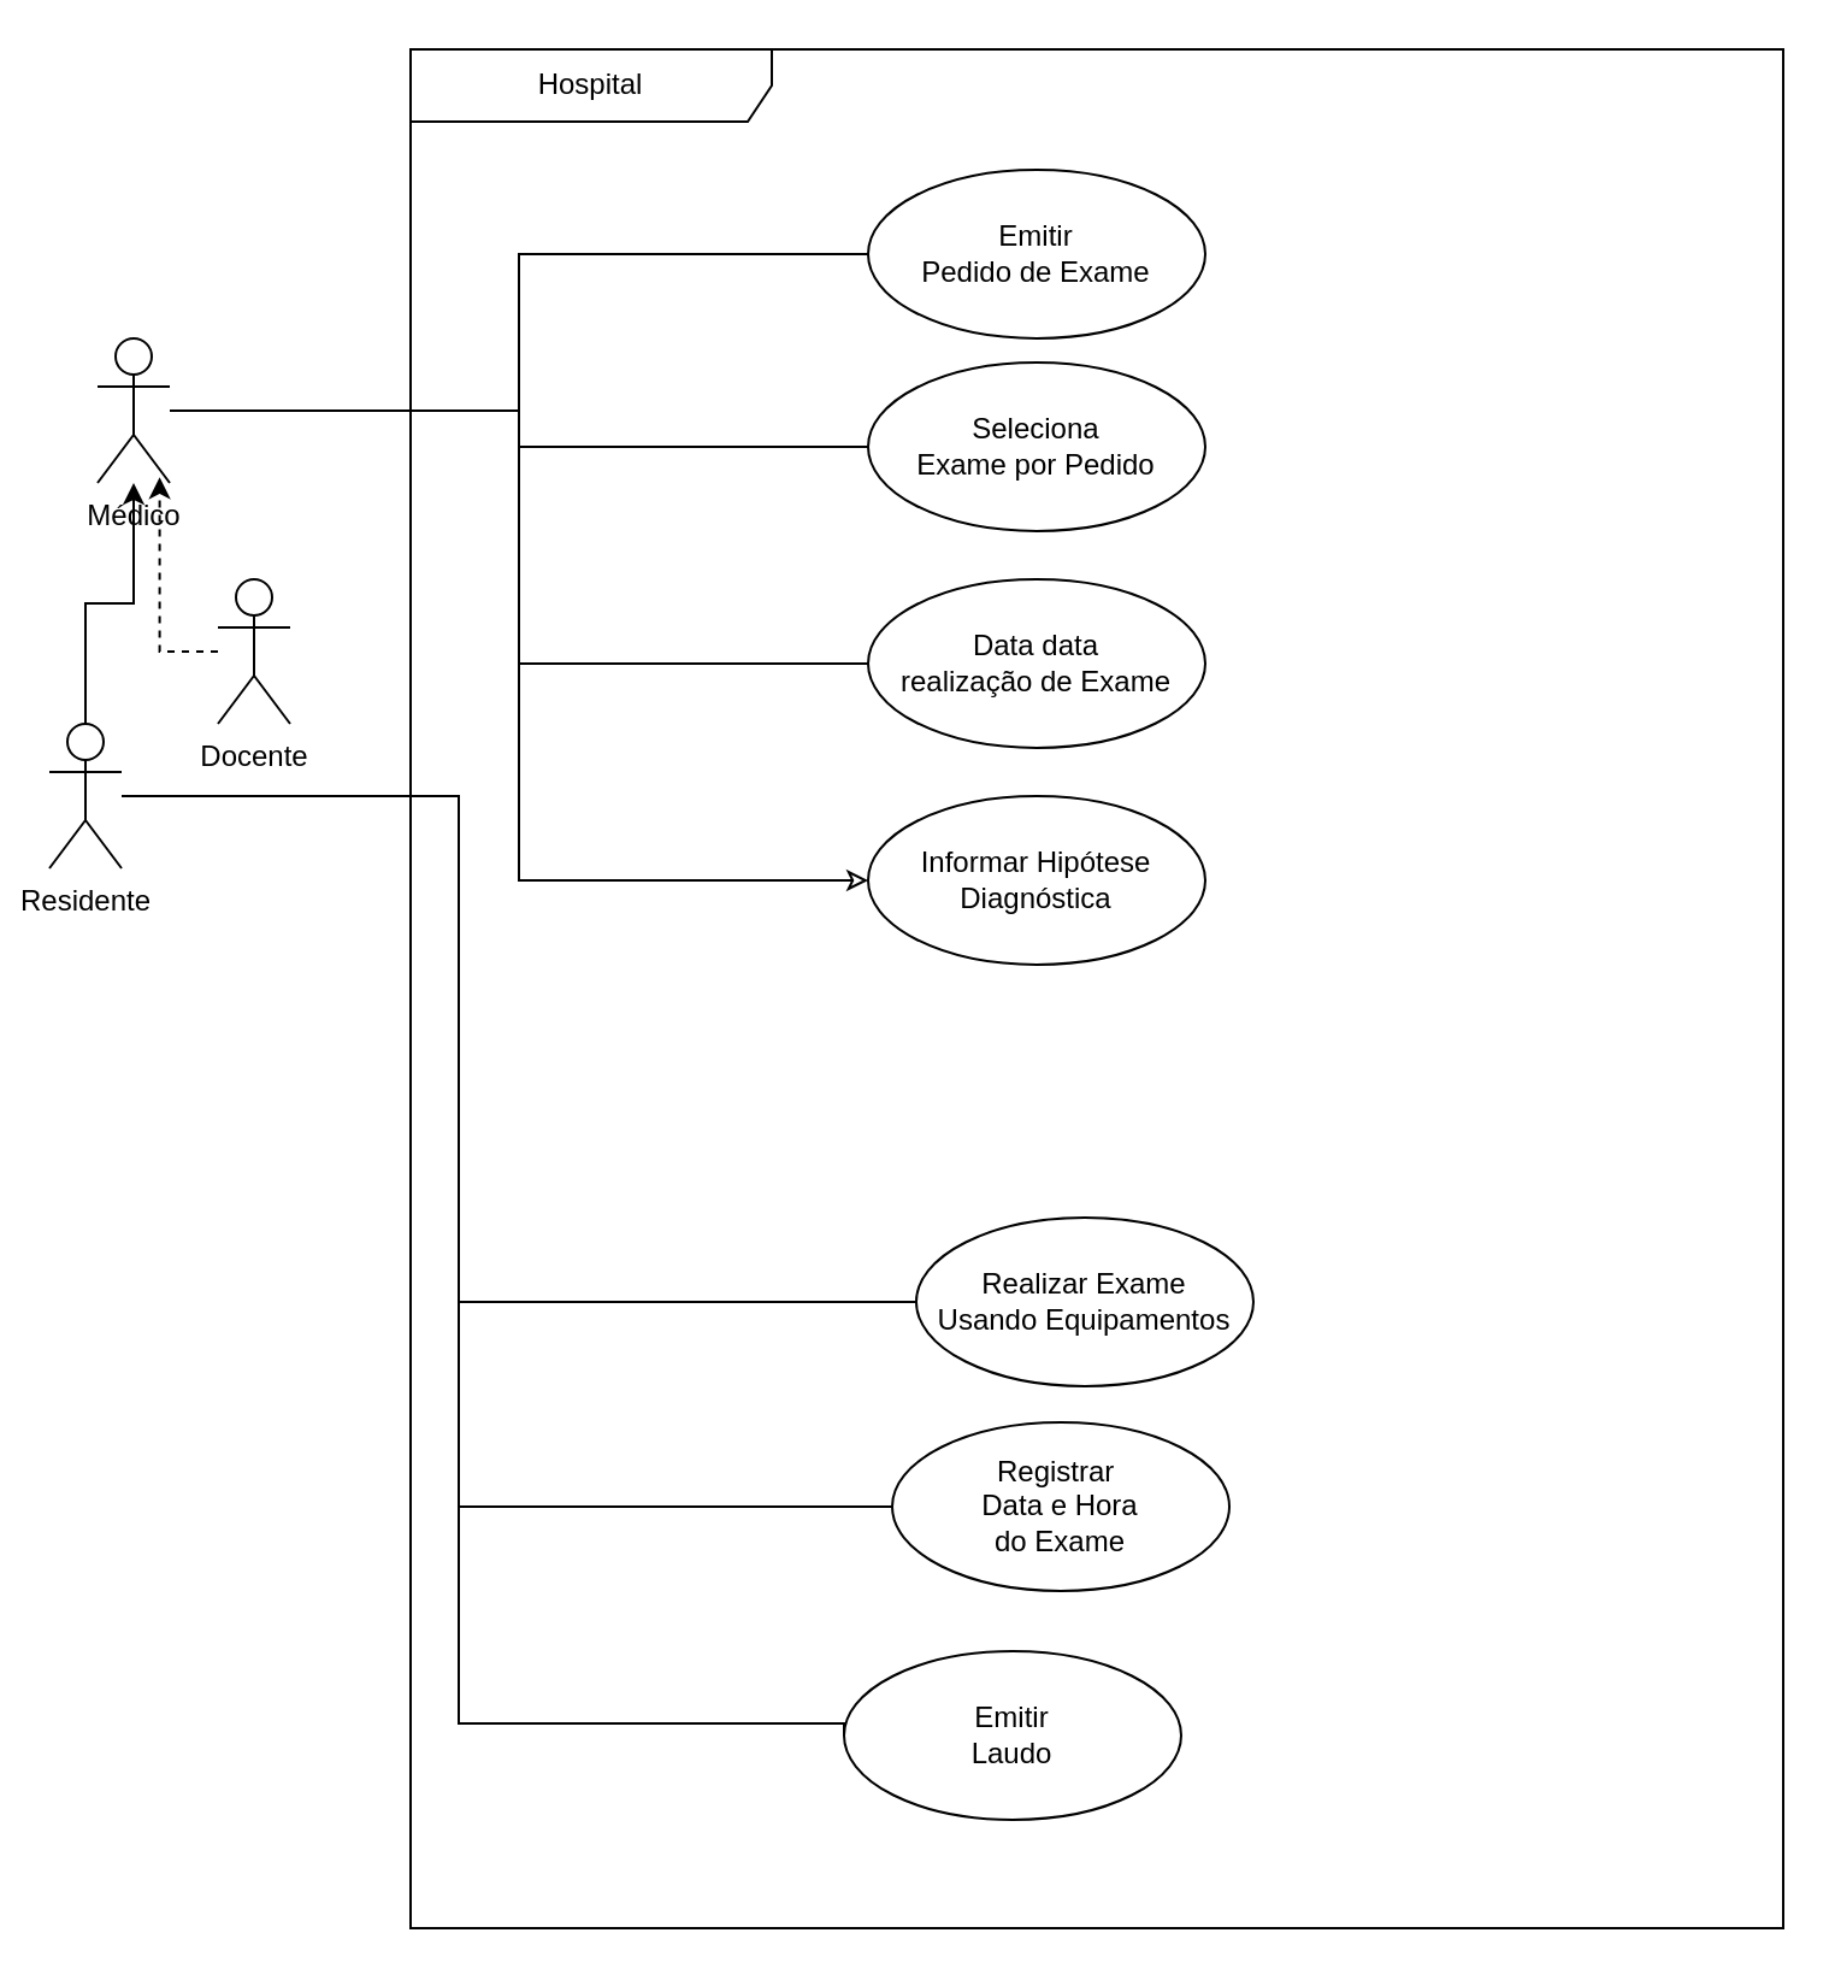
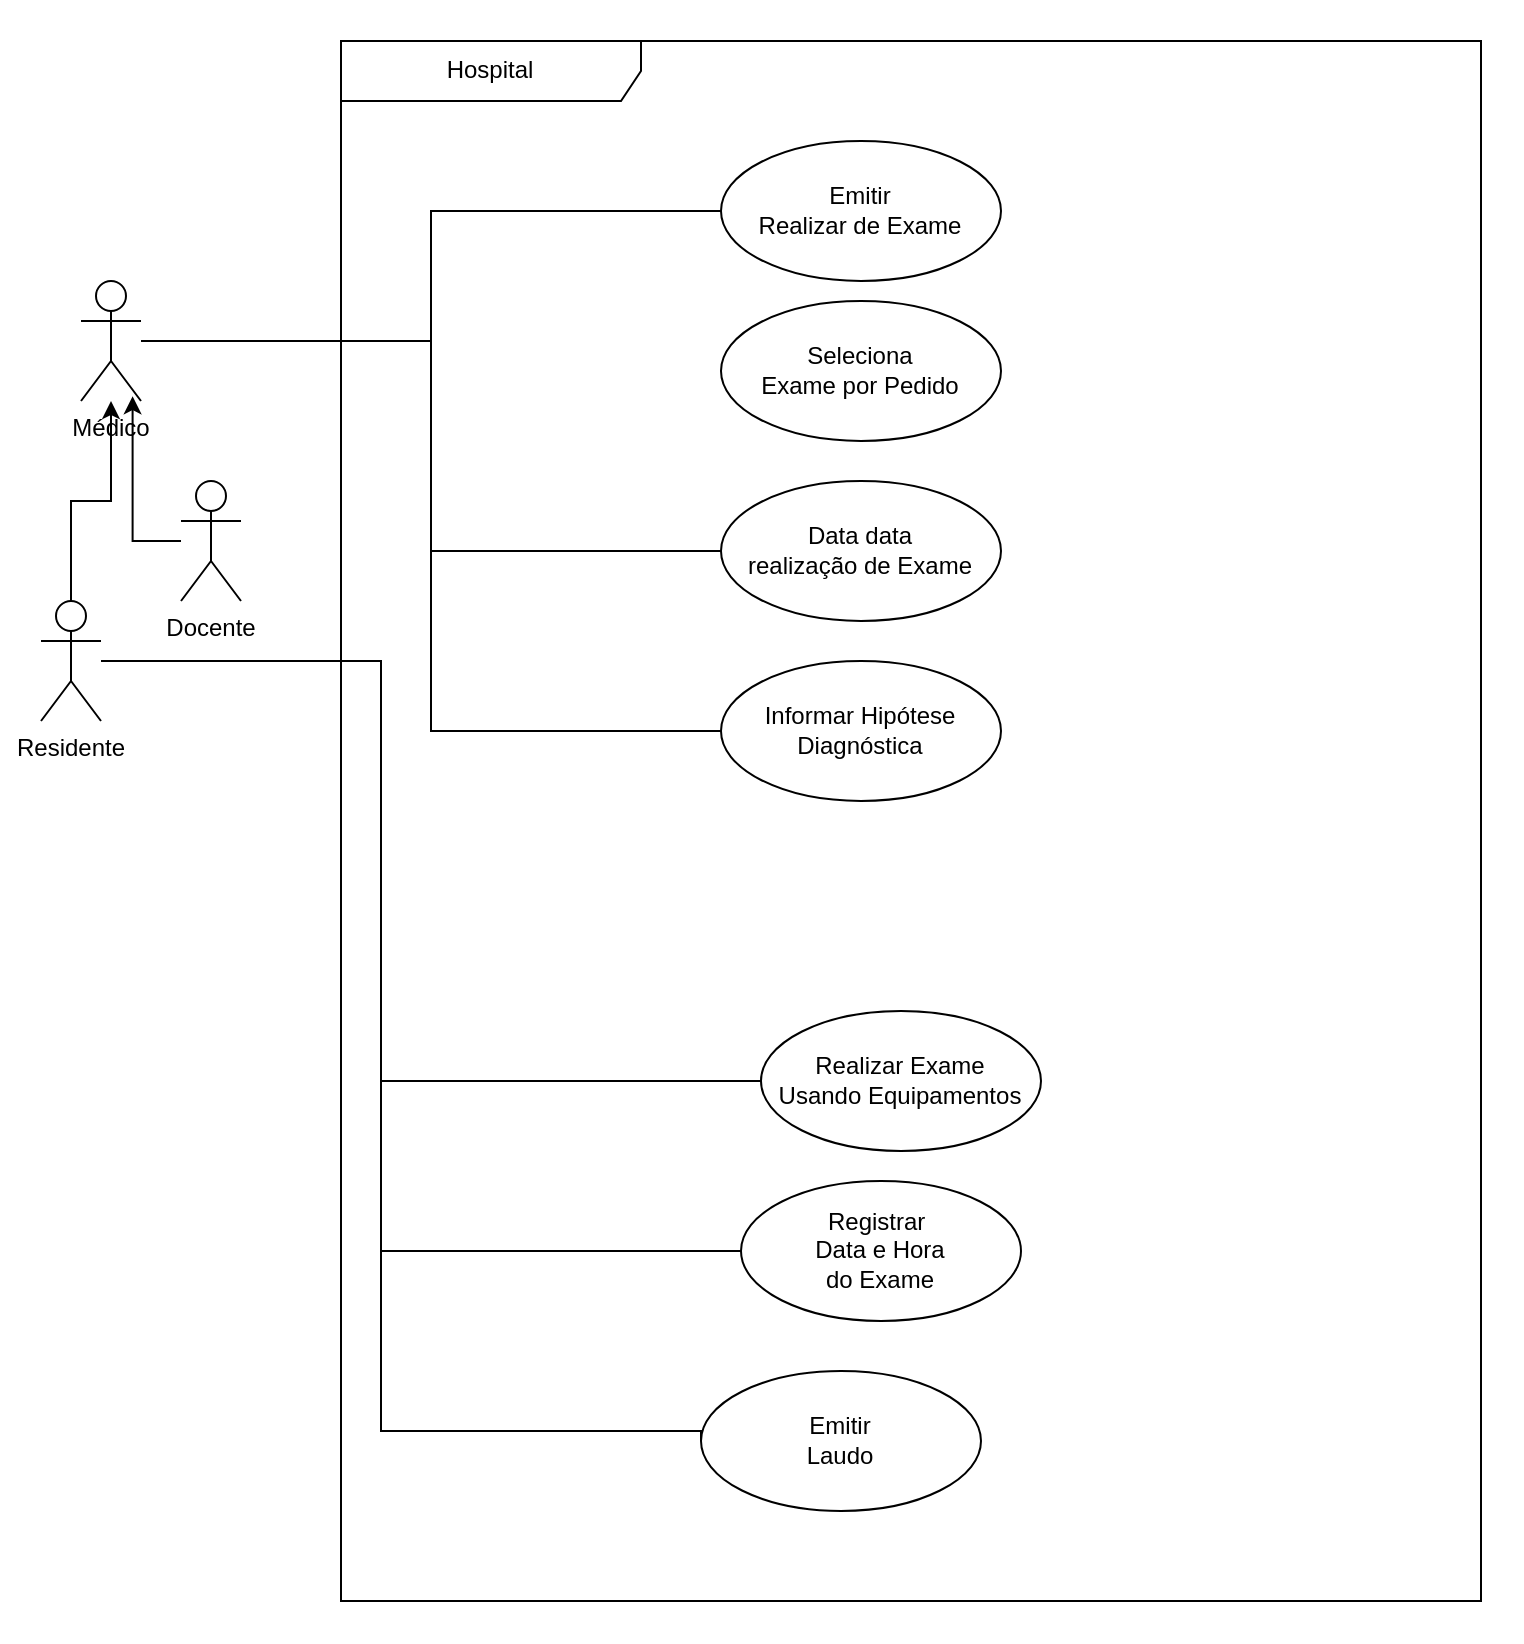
  <mxCell id="0" />
  <mxCell id="1" parent="0" />
  <mxCell id="2" value="Hospital" style="shape=umlFrame;whiteSpace=wrap;html=1;pointerEvents=0;width=150;height=30;" vertex="1" parent="1"><mxGeometry x="170" y="20" width="570" height="780" as="geometry" /></mxCell>
  <mxCell id="3" style="edgeStyle=orthogonalEdgeStyle;rounded=0;orthogonalLoop=1;jettySize=auto;html=1;entryX=0;entryY=0.5;entryDx=0;entryDy=0;endArrow=none;endFill=0;" edge="1" parent="1" source="7" target="15"><mxGeometry relative="1" as="geometry" /></mxCell>
- <mxCell id="4" style="edgeStyle=orthogonalEdgeStyle;rounded=0;orthogonalLoop=1;jettySize=auto;html=1;endArrow=none;endFill=0;" edge="1" parent="1" source="7" target="16"><mxGeometry relative="1" as="geometry" /></mxCell>
  <mxCell id="5" style="edgeStyle=orthogonalEdgeStyle;rounded=0;orthogonalLoop=1;jettySize=auto;html=1;entryX=0;entryY=0.5;entryDx=0;entryDy=0;endArrow=none;endFill=0;" edge="1" parent="1" source="7" target="17"><mxGeometry relative="1" as="geometry" /></mxCell>
- <mxCell id="6" style="edgeStyle=orthogonalEdgeStyle;rounded=0;orthogonalLoop=1;jettySize=auto;html=1;entryX=0;entryY=0.5;entryDx=0;entryDy=0;endArrow=classic;endFill=0;" edge="1" parent="1" source="7" target="18"><mxGeometry relative="1" as="geometry" /></mxCell>
+ <mxCell id="6" style="edgeStyle=orthogonalEdgeStyle;rounded=0;orthogonalLoop=1;jettySize=auto;html=1;entryX=0;entryY=0.5;entryDx=0;entryDy=0;endArrow=none;endFill=0;" edge="1" parent="1" source="7" target="18"><mxGeometry relative="1" as="geometry" /></mxCell>
  <mxCell id="7" value="Médico" style="shape=umlActor;verticalLabelPosition=bottom;verticalAlign=top;html=1;" vertex="1" parent="1"><mxGeometry x="40" y="140" width="30" height="60" as="geometry" /></mxCell>
  <mxCell id="8" style="edgeStyle=orthogonalEdgeStyle;rounded=0;orthogonalLoop=1;jettySize=auto;html=1;" edge="1" parent="1" source="12" target="7"><mxGeometry relative="1" as="geometry" /></mxCell>
  <mxCell id="9" style="edgeStyle=orthogonalEdgeStyle;rounded=0;orthogonalLoop=1;jettySize=auto;html=1;entryX=0;entryY=0.5;entryDx=0;entryDy=0;endArrow=none;endFill=0;" edge="1" parent="1" source="12" target="19"><mxGeometry relative="1" as="geometry"><Array as="points"><mxPoint x="190" y="330" /><mxPoint x="190" y="540" /></Array></mxGeometry></mxCell>
  <mxCell id="10" style="edgeStyle=orthogonalEdgeStyle;rounded=0;orthogonalLoop=1;jettySize=auto;html=1;entryX=0;entryY=0.5;entryDx=0;entryDy=0;endArrow=none;endFill=0;" edge="1" parent="1" source="12" target="20"><mxGeometry relative="1" as="geometry"><Array as="points"><mxPoint x="190" y="330" /><mxPoint x="190" y="625" /></Array></mxGeometry></mxCell>
  <mxCell id="11" style="edgeStyle=orthogonalEdgeStyle;rounded=0;orthogonalLoop=1;jettySize=auto;html=1;entryX=0;entryY=0.5;entryDx=0;entryDy=0;endArrow=none;endFill=0;" edge="1" parent="1" source="12" target="21"><mxGeometry relative="1" as="geometry"><Array as="points"><mxPoint x="190" y="330" /><mxPoint x="190" y="715" /></Array></mxGeometry></mxCell>
  <mxCell id="12" value="Residente" style="shape=umlActor;verticalLabelPosition=bottom;verticalAlign=top;html=1;" vertex="1" parent="1"><mxGeometry x="20" y="300" width="30" height="60" as="geometry" /></mxCell>
  <mxCell id="13" value="Docente" style="shape=umlActor;verticalLabelPosition=bottom;verticalAlign=top;html=1;" vertex="1" parent="1"><mxGeometry x="90" y="240" width="30" height="60" as="geometry" /></mxCell>
- <mxCell id="14" style="edgeStyle=orthogonalEdgeStyle;rounded=0;orthogonalLoop=1;jettySize=auto;html=1;entryX=0.86;entryY=0.96;entryDx=0;entryDy=0;entryPerimeter=0;dashed=1;" edge="1" parent="1" source="13" target="7"><mxGeometry relative="1" as="geometry" /></mxCell>
- <mxCell id="15" value="Emitir&lt;div&gt;Pedido de Exame&lt;/div&gt;" style="ellipse;whiteSpace=wrap;html=1;" vertex="1" parent="1"><mxGeometry x="360" y="70" width="140" height="70" as="geometry" /></mxCell>
+ <mxCell id="14" style="edgeStyle=orthogonalEdgeStyle;rounded=0;orthogonalLoop=1;jettySize=auto;html=1;entryX=0.86;entryY=0.96;entryDx=0;entryDy=0;entryPerimeter=0;" edge="1" parent="1" source="13" target="7"><mxGeometry relative="1" as="geometry" /></mxCell>
+ <mxCell id="15" value="Emitir&lt;div&gt;Realizar de Exame&lt;/div&gt;" style="ellipse;whiteSpace=wrap;html=1;" vertex="1" parent="1"><mxGeometry x="360" y="70" width="140" height="70" as="geometry" /></mxCell>
  <mxCell id="16" value="Seleciona&lt;div&gt;Exame por Pedido&lt;/div&gt;" style="ellipse;whiteSpace=wrap;html=1;" vertex="1" parent="1"><mxGeometry x="360" y="150" width="140" height="70" as="geometry" /></mxCell>
  <mxCell id="17" value="Data data&lt;div&gt;realização de Exame&lt;/div&gt;" style="ellipse;whiteSpace=wrap;html=1;" vertex="1" parent="1"><mxGeometry x="360" y="240" width="140" height="70" as="geometry" /></mxCell>
  <mxCell id="18" value="Informar Hipótese&lt;div&gt;Diagnóstica&lt;/div&gt;" style="ellipse;whiteSpace=wrap;html=1;" vertex="1" parent="1"><mxGeometry x="360" y="330" width="140" height="70" as="geometry" /></mxCell>
  <mxCell id="19" value="Realizar Exame&lt;div&gt;Usando Equipamentos&lt;/div&gt;" style="ellipse;whiteSpace=wrap;html=1;" vertex="1" parent="1"><mxGeometry x="380" y="505" width="140" height="70" as="geometry" /></mxCell>
  <mxCell id="20" value="Registrar&amp;nbsp;&lt;div&gt;Data e Hora&lt;/div&gt;&lt;div&gt;do Exame&lt;/div&gt;" style="ellipse;whiteSpace=wrap;html=1;" vertex="1" parent="1"><mxGeometry x="370" y="590" width="140" height="70" as="geometry" /></mxCell>
  <mxCell id="21" value="Emitir&lt;div&gt;Laudo&lt;/div&gt;" style="ellipse;whiteSpace=wrap;html=1;" vertex="1" parent="1"><mxGeometry x="350" y="685" width="140" height="70" as="geometry" /></mxCell>
